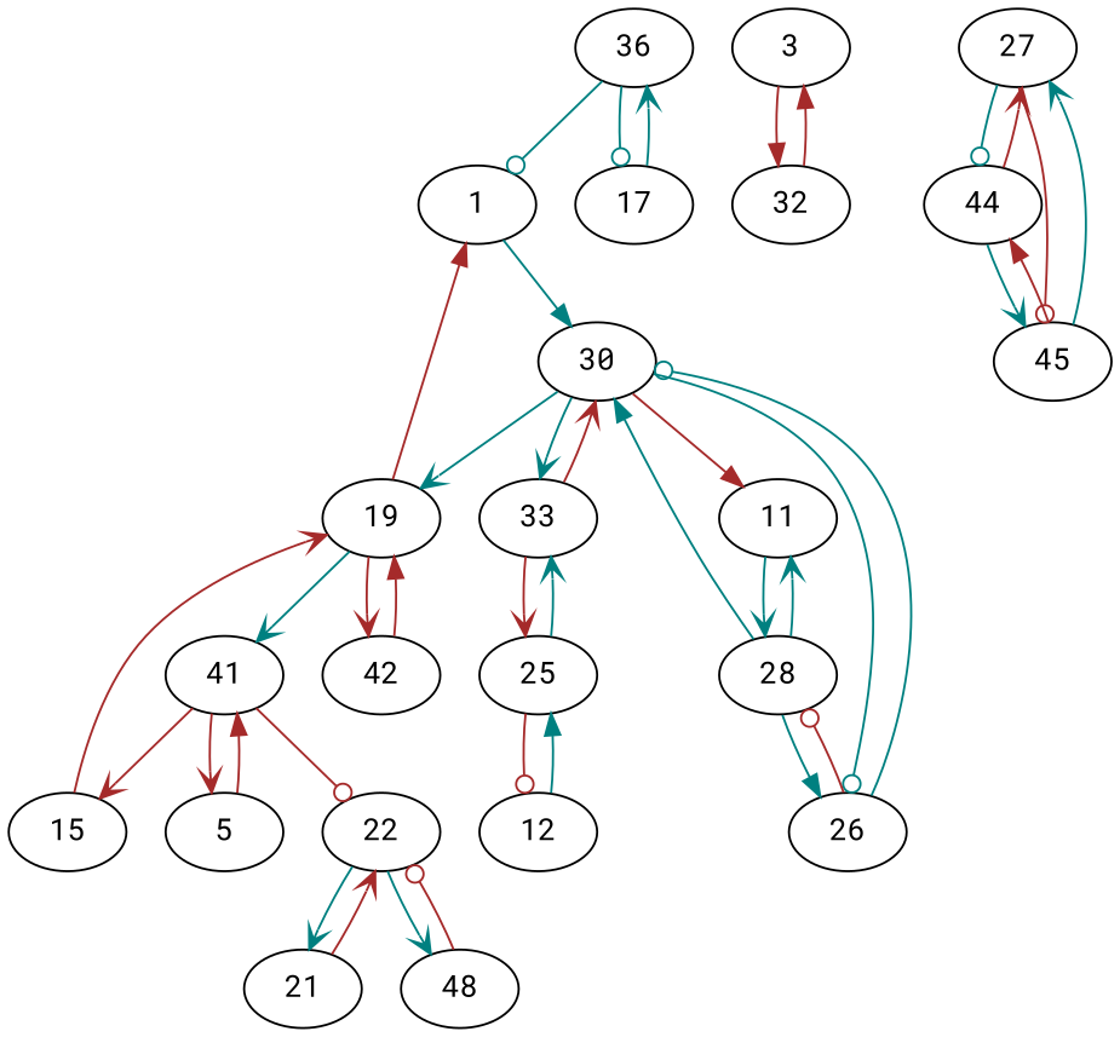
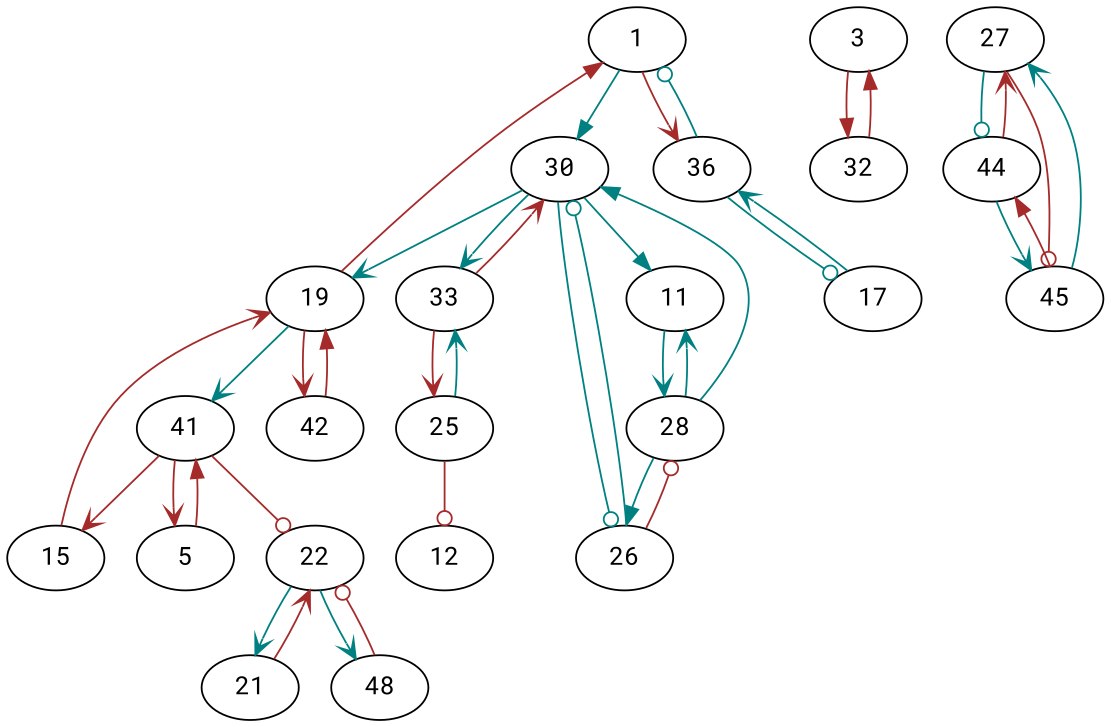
  digraph {
    fontname="Roboto Mono"
    node [fontname="Roboto Mono"]
    edge [arrowhead=vee color=teal fontname="Roboto Mono"]
    1
    30
    36
    11
    19
    33
    26
    17
    28
    41
    42
    25
    5
    15
    22
    21
    48
    n18 [label=3]
    32
    12
    n21 [label=27]
    44
    45
    1 -> 30 [arrowhead=normal]
-   30 -> 11 [arrowhead=normal color=brown]
+   1 -> 36 [color=brown]
+   30 -> 11 [arrowhead=normal]
    30 -> 19
    30 -> 33
    30 -> 26 [arrowhead=odot]
    36 -> 1 [arrowhead=odot]
    36 -> 17 [arrowhead=odot]
    11 -> 28
    19 -> 1 [arrowhead=normal color=brown]
    19 -> 41
    19 -> 42 [color=brown]
    33 -> 30 [color=brown]
    33 -> 25 [color=brown]
    26 -> 30 [arrowhead=odot]
    26 -> 28 [arrowhead=odot color=brown]
    17 -> 36
    28 -> 30 [arrowhead=normal]
    28 -> 11
    28 -> 26 [arrowhead=normal]
    41 -> 5 [color=brown]
    41 -> 15 [color=brown]
    41 -> 22 [arrowhead=odot color=brown]
    42 -> 19 [arrowhead=normal color=brown]
    25 -> 33
    25 -> 12 [arrowhead=odot color=brown]
    5 -> 41 [arrowhead=normal color=brown]
    15 -> 19 [color=brown]
    22 -> 21
    22 -> 48
    21 -> 22 [color=brown]
    48 -> 22 [arrowhead=odot color=brown]
    n18 -> 32 [arrowhead=normal color=brown]
    32 -> n18 [arrowhead=normal color=brown]
-   12 -> 25 [arrowhead=normal]
    n21 -> 44 [arrowhead=odot]
    n21 -> 45 [arrowhead=odot color=brown]
    44 -> n21 [color=brown]
    44 -> 45
    45 -> n21
    45 -> 44 [arrowhead=normal color=brown]
  }
